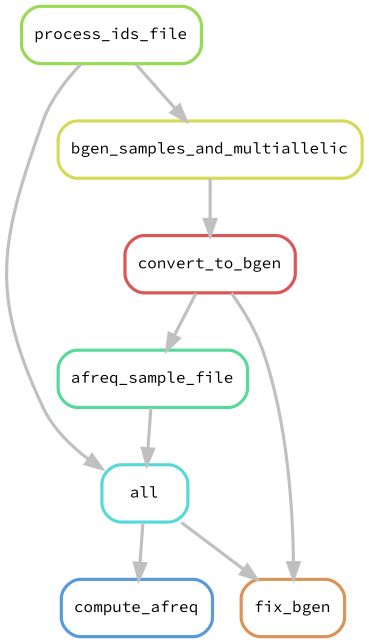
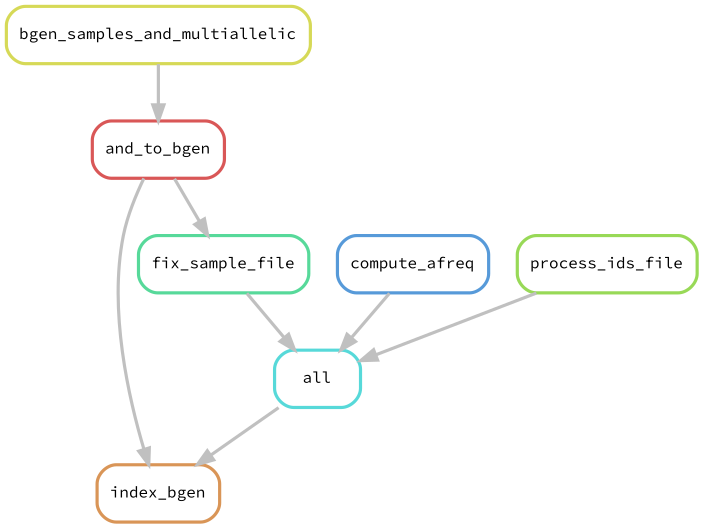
  digraph {
    bgcolor=white
    fontname="Source Code Pro"
    node [fontname="Source Code Pro" fontsize=10 penwidth=2 shape=box style=rounded]
    edge [color=grey fontname="Source Code Pro" penwidth=2]
    n1 [color="0.50 0.6 0.85" label=all]
-   n2 [color="0.08 0.6 0.85" label=fix_bgen]
-   n3 [color="0.00 0.6 0.85" label=convert_to_bgen]
-   n4 [color="0.42 0.6 0.85" label=afreq_sample_file]
+   n2 [color="0.08 0.6 0.85" label=index_bgen]
+   n3 [color="0.00 0.6 0.85" label=and_to_bgen]
+   n4 [color="0.42 0.6 0.85" label=fix_sample_file]
    n5 [color="0.58 0.6 0.85" label=compute_afreq]
    n6 [color="0.17 0.6 0.85" label=bgen_samples_and_multiallelic]
    n7 [color="0.25 0.6 0.85" label=process_ids_file]
    n1 -> n2
    n3 -> n2
    n3 -> n4
    n4 -> n1
-   n1 -> n5
+   n5 -> n1
    n6 -> n3
    n7 -> n1
-   n7 -> n6
  }
